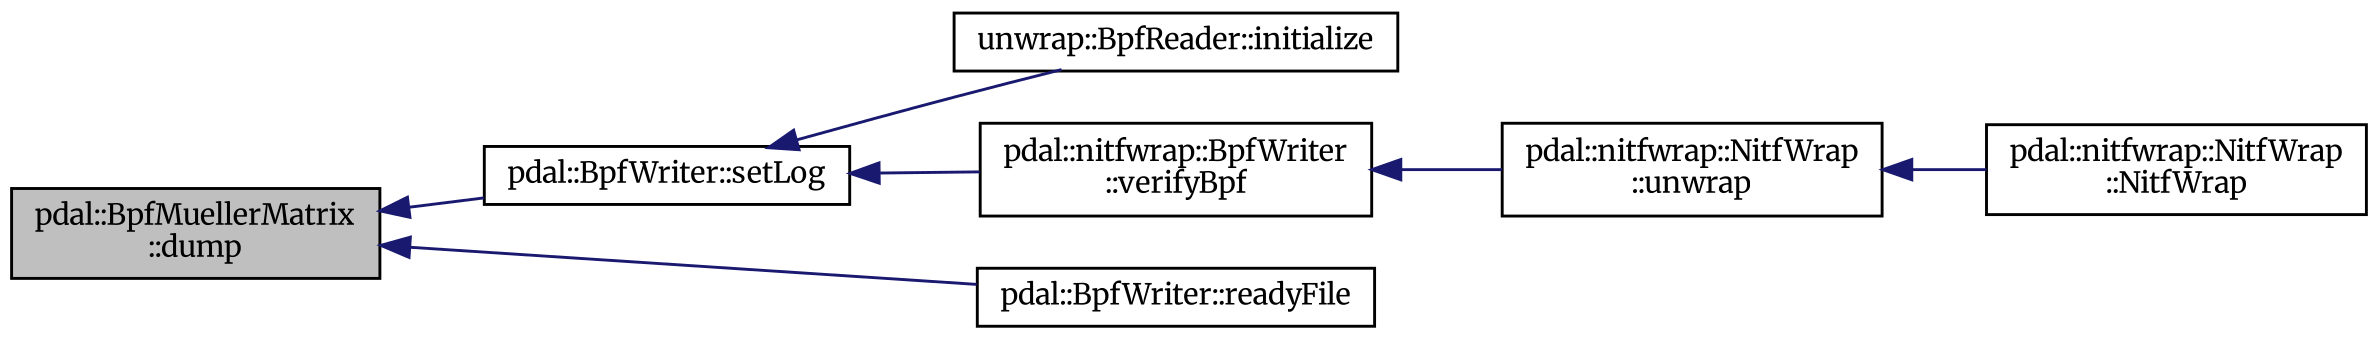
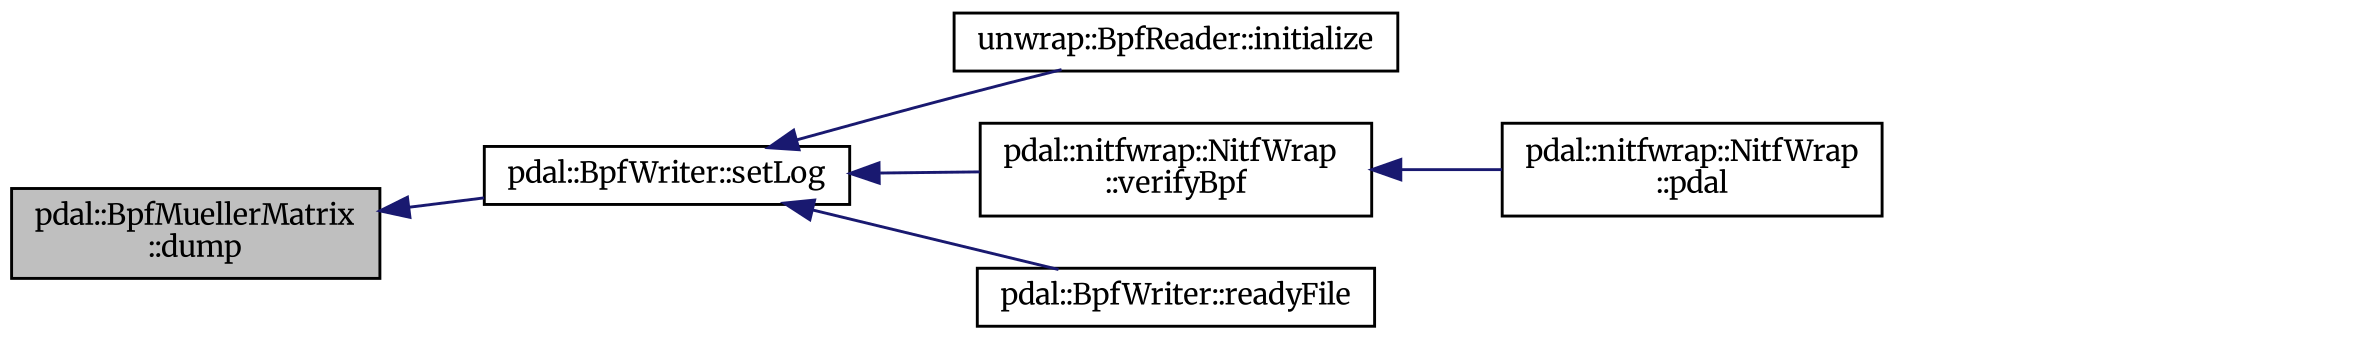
  digraph {
    fontname=Merriweather
    rankdir=LR
    node [color=black fillcolor=white fontname=Merriweather fontsize=10 shape=record style=filled]
    edge [color=midnightblue dir=back fontname=Merriweather fontsize=10 labelfontname=Helvetica labelfontsize=10 style=solid]
    n1 [fillcolor=grey75 fontcolor=black height=0.2 label="pdal::BpfMuellerMatrix\l::dump" width=0.4]
    n2 [height=0.2 label="pdal::BpfWriter::setLog" width=0.4]
    n3 [height=0.2 label="unwrap::BpfReader::initialize" width=0.4]
    n4 [height=0.2 label="pdal::BpfWriter::readyFile" width=0.4]
-   n5 [height=0.2 label="pdal::nitfwrap::BpfWriter\l::verifyBpf" width=0.4]
-   n6 [height=0.2 label="pdal::nitfwrap::NitfWrap\l::unwrap" width=0.4]
-   n7 [height=0.2 label="pdal::nitfwrap::NitfWrap\l::NitfWrap" width=0.4]
+   n5 [height=0.2 label="pdal::nitfwrap::NitfWrap\l::verifyBpf" width=0.4]
+   n6 [height=0.2 label="pdal::nitfwrap::NitfWrap\l::pdal" width=0.4]
    n1 -> n2
    n2 -> n3
-   n1 -> n4
+   n2 -> n4
    n2 -> n5
    n5 -> n6
-   n6 -> n7
  }
